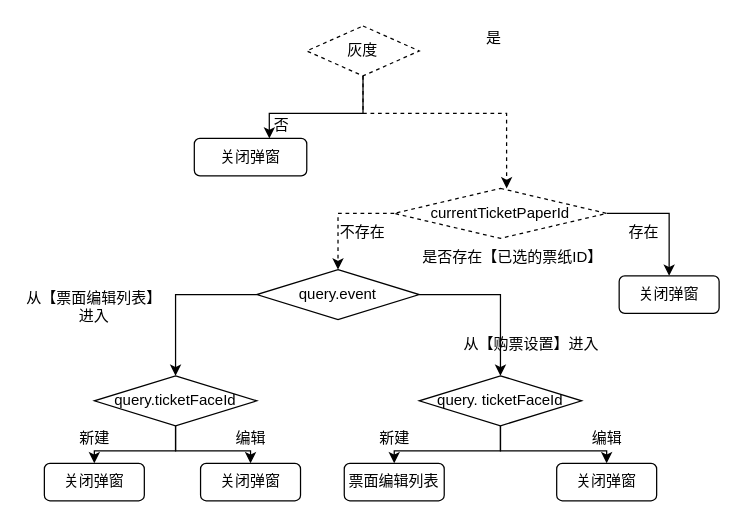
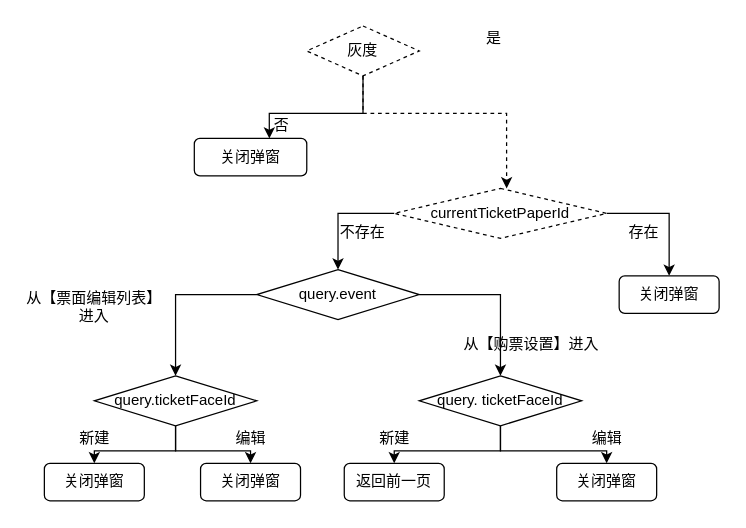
  <mxCell id="0" />
  <mxCell id="1" parent="0" />
  <mxCell id="2" style="edgeStyle=orthogonalEdgeStyle;rounded=0;orthogonalLoop=1;jettySize=auto;html=1;entryX=0.667;entryY=0;entryDx=0;entryDy=0;entryPerimeter=0;" edge="1" parent="1" source="4" target="5"><mxGeometry relative="1" as="geometry"><Array as="points"><mxPoint x="290" y="90" /><mxPoint x="215" y="90" /></Array></mxGeometry></mxCell>
  <mxCell id="3" style="edgeStyle=orthogonalEdgeStyle;rounded=0;orthogonalLoop=1;jettySize=auto;html=1;entryX=0.529;entryY=0;entryDx=0;entryDy=0;entryPerimeter=0;dashed=1;" edge="1" parent="1" source="4" target="8"><mxGeometry relative="1" as="geometry"><Array as="points"><mxPoint x="290" y="90" /><mxPoint x="405" y="90" /></Array></mxGeometry></mxCell>
  <mxCell id="4" value="灰度" style="rhombus;whiteSpace=wrap;html=1;dashed=1;" vertex="1" parent="1"><mxGeometry x="245" y="20" width="90" height="40" as="geometry" /></mxCell>
  <mxCell id="5" value="关闭弹窗&lt;br&gt;" style="rounded=1;whiteSpace=wrap;html=1;" vertex="1" parent="1"><mxGeometry x="155" y="110" width="90" height="30" as="geometry" /></mxCell>
  <mxCell id="6" style="edgeStyle=orthogonalEdgeStyle;rounded=0;orthogonalLoop=1;jettySize=auto;html=1;entryX=0.5;entryY=0;entryDx=0;entryDy=0;" edge="1" parent="1" source="8" target="12"><mxGeometry relative="1" as="geometry" /></mxCell>
- <mxCell id="7" style="edgeStyle=orthogonalEdgeStyle;rounded=0;orthogonalLoop=1;jettySize=auto;html=1;exitX=0;exitY=0.5;exitDx=0;exitDy=0;entryX=0.5;entryY=0;entryDx=0;entryDy=0;dashed=1;" edge="1" parent="1" source="8" target="11"><mxGeometry relative="1" as="geometry" /></mxCell>
+ <mxCell id="7" style="edgeStyle=orthogonalEdgeStyle;rounded=0;orthogonalLoop=1;jettySize=auto;html=1;exitX=0;exitY=0.5;exitDx=0;exitDy=0;entryX=0.5;entryY=0;entryDx=0;entryDy=0;" edge="1" parent="1" source="8" target="11"><mxGeometry relative="1" as="geometry" /></mxCell>
  <mxCell id="8" value="currentTicketPaperId" style="rhombus;whiteSpace=wrap;html=1;dashed=1;" vertex="1" parent="1"><mxGeometry x="315" y="150" width="170" height="40" as="geometry" /></mxCell>
  <mxCell id="9" style="edgeStyle=orthogonalEdgeStyle;rounded=0;orthogonalLoop=1;jettySize=auto;html=1;exitX=0;exitY=0.5;exitDx=0;exitDy=0;entryX=0.5;entryY=0;entryDx=0;entryDy=0;" edge="1" parent="1" source="11" target="15"><mxGeometry relative="1" as="geometry" /></mxCell>
  <mxCell id="10" style="edgeStyle=orthogonalEdgeStyle;rounded=0;orthogonalLoop=1;jettySize=auto;html=1;exitX=1;exitY=0.5;exitDx=0;exitDy=0;" edge="1" parent="1" source="11" target="18"><mxGeometry relative="1" as="geometry" /></mxCell>
  <mxCell id="11" value="query.event" style="rhombus;whiteSpace=wrap;html=1;" vertex="1" parent="1"><mxGeometry x="205" y="215" width="130" height="40" as="geometry" /></mxCell>
  <mxCell id="12" value="关闭弹窗" style="rounded=1;whiteSpace=wrap;html=1;" vertex="1" parent="1"><mxGeometry x="495" y="220" width="80" height="30" as="geometry" /></mxCell>
  <mxCell id="13" style="edgeStyle=orthogonalEdgeStyle;rounded=0;orthogonalLoop=1;jettySize=auto;html=1;entryX=0.5;entryY=0;entryDx=0;entryDy=0;" edge="1" parent="1" source="15" target="29"><mxGeometry relative="1" as="geometry" /></mxCell>
  <mxCell id="14" style="edgeStyle=orthogonalEdgeStyle;rounded=0;orthogonalLoop=1;jettySize=auto;html=1;entryX=0.5;entryY=0;entryDx=0;entryDy=0;" edge="1" parent="1" source="15" target="30"><mxGeometry relative="1" as="geometry" /></mxCell>
  <mxCell id="15" value="query.ticketFaceId" style="rhombus;whiteSpace=wrap;html=1;" vertex="1" parent="1"><mxGeometry x="75" y="300" width="130" height="40" as="geometry" /></mxCell>
  <mxCell id="16" style="edgeStyle=orthogonalEdgeStyle;rounded=0;orthogonalLoop=1;jettySize=auto;html=1;entryX=0.5;entryY=0;entryDx=0;entryDy=0;" edge="1" parent="1" source="18" target="21"><mxGeometry relative="1" as="geometry" /></mxCell>
  <mxCell id="17" style="edgeStyle=orthogonalEdgeStyle;rounded=0;orthogonalLoop=1;jettySize=auto;html=1;entryX=0.5;entryY=0;entryDx=0;entryDy=0;" edge="1" parent="1" source="18" target="20"><mxGeometry relative="1" as="geometry" /></mxCell>
  <mxCell id="18" value="query.&amp;nbsp;ticketFaceId" style="rhombus;whiteSpace=wrap;html=1;" vertex="1" parent="1"><mxGeometry x="335" y="300" width="130" height="40" as="geometry" /></mxCell>
- <mxCell id="19" value="是否存在【已选的票纸ID】" style="text;html=1;strokeColor=none;fillColor=none;align=center;verticalAlign=middle;whiteSpace=wrap;rounded=0;" vertex="1" parent="1"><mxGeometry x="335" y="195" width="150" height="20" as="geometry" /></mxCell>
  <mxCell id="20" value="关闭弹窗" style="rounded=1;whiteSpace=wrap;html=1;" vertex="1" parent="1"><mxGeometry x="445" y="370" width="80" height="30" as="geometry" /></mxCell>
- <mxCell id="21" value="票面编辑列表" style="rounded=1;whiteSpace=wrap;html=1;" vertex="1" parent="1"><mxGeometry x="275" y="370" width="80" height="30" as="geometry" /></mxCell>
+ <mxCell id="21" value="返回前一页" style="rounded=1;whiteSpace=wrap;html=1;" vertex="1" parent="1"><mxGeometry x="275" y="370" width="80" height="30" as="geometry" /></mxCell>
  <mxCell id="22" value="是" style="text;html=1;strokeColor=none;fillColor=none;align=center;verticalAlign=middle;whiteSpace=wrap;rounded=0;" vertex="1" parent="1"><mxGeometry x="375" y="20" width="40" height="20" as="geometry" /></mxCell>
  <mxCell id="23" value="从【票面编辑列表】进入" style="text;html=1;strokeColor=none;fillColor=none;align=center;verticalAlign=middle;whiteSpace=wrap;rounded=0;" vertex="1" parent="1"><mxGeometry x="20" y="235" width="110" height="20" as="geometry" /></mxCell>
  <mxCell id="24" value="不存在&lt;span style=&quot;color: rgba(0 , 0 , 0 , 0) ; font-family: monospace ; font-size: 0px&quot;&gt;%3CmxGraphModel%3E%3Croot%3E%3CmxCell%20id%3D%220%22%2F%3E%3CmxCell%20id%3D%221%22%20parent%3D%220%22%2F%3E%3CmxCell%20id%3D%222%22%20value%3D%22%E6%98%AF%22%20style%3D%22text%3Bhtml%3D1%3BstrokeColor%3Dnone%3BfillColor%3Dnone%3Balign%3Dcenter%3BverticalAlign%3Dmiddle%3BwhiteSpace%3Dwrap%3Brounded%3D0%3B%22%20vertex%3D%221%22%20parent%3D%221%22%3E%3CmxGeometry%20x%3D%22430%22%20y%3D%22210%22%20width%3D%2240%22%20height%3D%2220%22%20as%3D%22geometry%22%2F%3E%3C%2FmxCell%3E%3C%2Froot%3E%3C%2FmxGraphModel%3E&lt;/span&gt;" style="text;html=1;strokeColor=none;fillColor=none;align=center;verticalAlign=middle;whiteSpace=wrap;rounded=0;" vertex="1" parent="1"><mxGeometry x="270" y="175" width="40" height="20" as="geometry" /></mxCell>
  <mxCell id="25" value="存在&lt;span style=&quot;color: rgba(0 , 0 , 0 , 0) ; font-family: monospace ; font-size: 0px&quot;&gt;%3CmxGraphModel%3E%3Croot%3E%3CmxCell%20id%3D%220%22%2F%3E%3CmxCell%20id%3D%221%22%20parent%3D%220%22%2F%3E%3CmxCell%20id%3D%222%22%20value%3D%22%E6%98%AF%22%20style%3D%22text%3Bhtml%3D1%3BstrokeColor%3Dnone%3BfillColor%3Dnone%3Balign%3Dcenter%3BverticalAlign%3Dmiddle%3BwhiteSpace%3Dwrap%3Brounded%3D0%3B%22%20vertex%3D%221%22%20parent%3D%221%22%3E%3CmxGeometry%20x%3D%22430%22%20y%3D%22210%22%20width%3D%2240%22%20height%3D%2220%22%20as%3D%22geometry%22%2F%3E%3C%2FmxCell%3E%3C%2Froot%3E%3C%2FmxGraphModel%3E&lt;/span&gt;" style="text;html=1;strokeColor=none;fillColor=none;align=center;verticalAlign=middle;whiteSpace=wrap;rounded=0;" vertex="1" parent="1"><mxGeometry x="495" y="175" width="40" height="20" as="geometry" /></mxCell>
  <mxCell id="26" value="否" style="text;html=1;strokeColor=none;fillColor=none;align=center;verticalAlign=middle;whiteSpace=wrap;rounded=0;" vertex="1" parent="1"><mxGeometry x="205" y="90" width="40" height="20" as="geometry" /></mxCell>
  <mxCell id="27" value="新建" style="text;html=1;strokeColor=none;fillColor=none;align=center;verticalAlign=middle;whiteSpace=wrap;rounded=0;" vertex="1" parent="1"><mxGeometry x="297.5" y="340" width="35" height="20" as="geometry" /></mxCell>
  <mxCell id="28" value="编辑" style="text;html=1;strokeColor=none;fillColor=none;align=center;verticalAlign=middle;whiteSpace=wrap;rounded=0;" vertex="1" parent="1"><mxGeometry x="467.5" y="340" width="35" height="20" as="geometry" /></mxCell>
  <mxCell id="29" value="关闭弹窗" style="rounded=1;whiteSpace=wrap;html=1;" vertex="1" parent="1"><mxGeometry x="35" y="370" width="80" height="30" as="geometry" /></mxCell>
  <mxCell id="30" value="关闭弹窗" style="rounded=1;whiteSpace=wrap;html=1;" vertex="1" parent="1"><mxGeometry x="160" y="370" width="80" height="30" as="geometry" /></mxCell>
  <mxCell id="31" value="新建" style="text;html=1;strokeColor=none;fillColor=none;align=center;verticalAlign=middle;whiteSpace=wrap;rounded=0;" vertex="1" parent="1"><mxGeometry x="57.5" y="340" width="35" height="20" as="geometry" /></mxCell>
  <mxCell id="32" value="编辑" style="text;html=1;strokeColor=none;fillColor=none;align=center;verticalAlign=middle;whiteSpace=wrap;rounded=0;" vertex="1" parent="1"><mxGeometry x="182.5" y="340" width="35" height="20" as="geometry" /></mxCell>
  <mxCell id="33" value="从【购票设置】进入" style="text;html=1;strokeColor=none;fillColor=none;align=center;verticalAlign=middle;whiteSpace=wrap;rounded=0;" vertex="1" parent="1"><mxGeometry x="370" y="265" width="110" height="20" as="geometry" /></mxCell>
